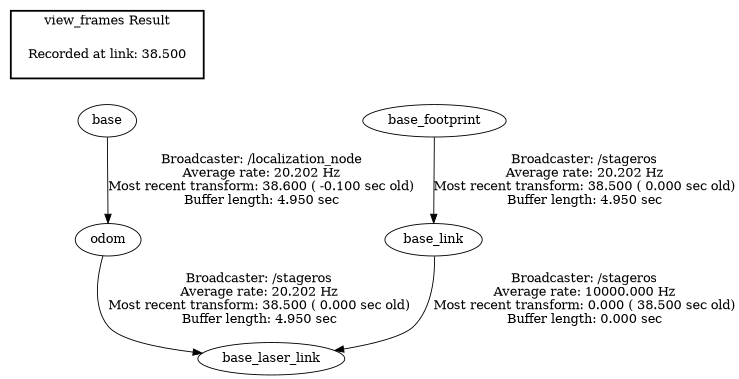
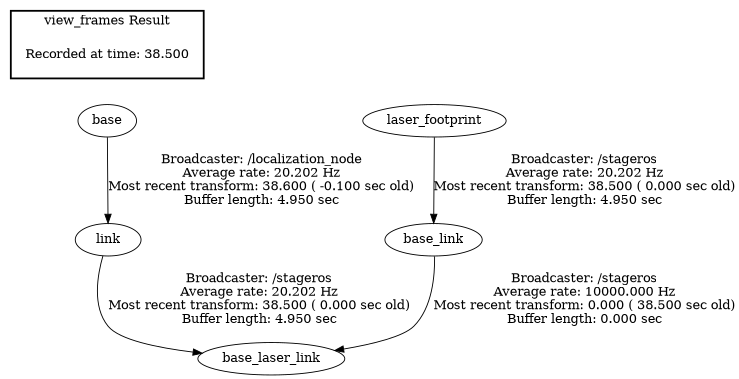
  digraph {
-   "Recorded at time: 38.500" [shape=plaintext label="Recorded at link: 38.500"]
+   "Recorded at time: 38.500" [shape=plaintext]
    n2 [label=base]
    base_link
    base_laser_link
-   base_footprint
-   odom
+   base_footprint [label=laser_footprint]
+   odom [label=link]
    subgraph cluster_1 {
      color=black
      label="view_frames Result"
      style=bold
      "Recorded at time: 38.500"
    }
    "Recorded at time: 38.500" -> n2 [style=invis]
    n2 -> odom [label="Broadcaster: /localization_node\nAverage rate: 20.202 Hz\nMost recent transform: 38.600 ( -0.100 sec old)\nBuffer length: 4.950 sec\n"]
    base_link -> base_laser_link [label="Broadcaster: /stageros\nAverage rate: 10000.000 Hz\nMost recent transform: 0.000 ( 38.500 sec old)\nBuffer length: 0.000 sec\n"]
    base_footprint -> base_link [label="Broadcaster: /stageros\nAverage rate: 20.202 Hz\nMost recent transform: 38.500 ( 0.000 sec old)\nBuffer length: 4.950 sec\n"]
    odom -> base_laser_link [label="Broadcaster: /stageros\nAverage rate: 20.202 Hz\nMost recent transform: 38.500 ( 0.000 sec old)\nBuffer length: 4.950 sec\n"]
  }
